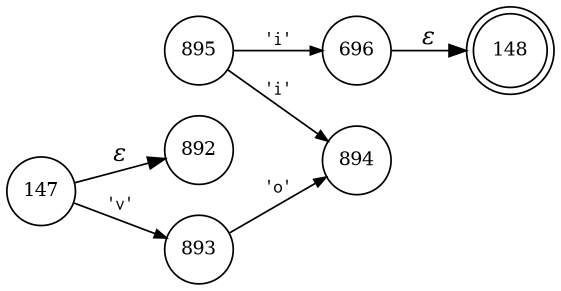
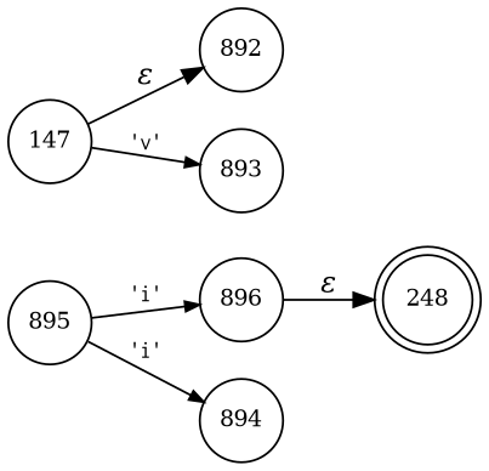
  digraph {
    rankdir=LR
    node [fixedsize=true fontsize=11 shape=circle peripheries=1]
    edge [fontname=Courier arrowhead=normal arrowsize=.7 fontsize=11]
-   n1 [label=148 shape=doublecircle width=.6 peripheries=""]
-   n2 [label=696 width=.55]
+   n1 [label=248 shape=doublecircle width=.6 peripheries=""]
+   n2 [label=896 width=.55]
    n3 [label=147 width=.55]
    n4 [label=892 width=.55]
    n5 [label=893 width=.55]
    n6 [label=894 width=.55]
    n7 [label=895 width=.55]
    n2 -> n1 [fontname="Times-Italic" label="&epsilon;" arrowhead="" arrowsize="" fontsize=""]
    n3 -> n4 [fontname="Times-Italic" label="&epsilon;" arrowhead="" arrowsize="" fontsize=""]
    n3 -> n5 [label="'v'"]
-   n5 -> n6 [label="'o'"]
    n7 -> n2 [label="'i'"]
    n7 -> n6 [label="'i'"]
  }
